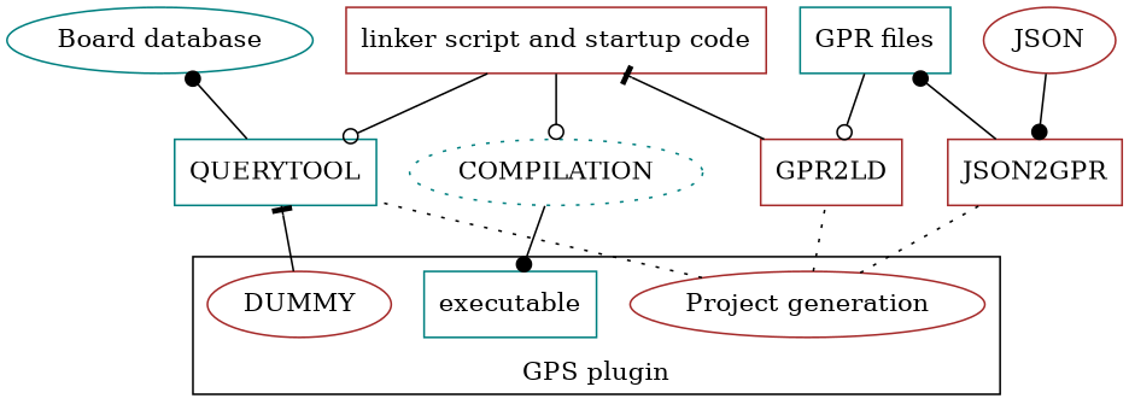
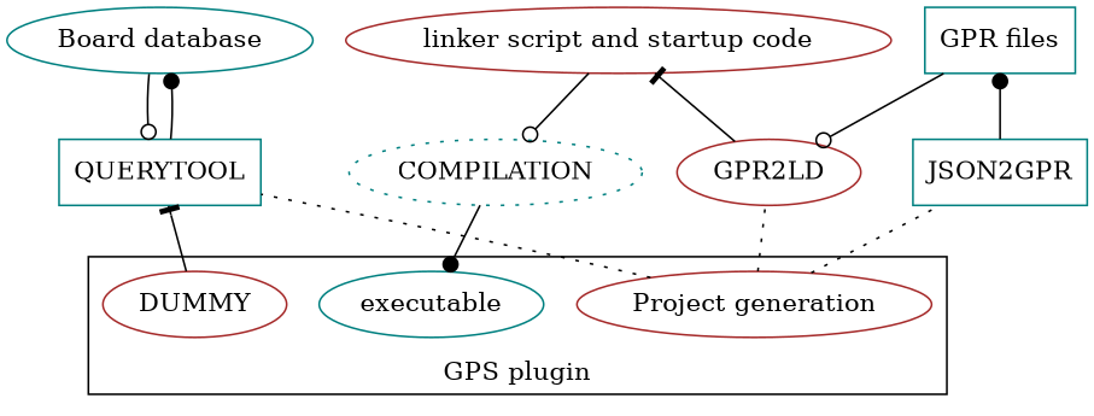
  digraph {
    compound=true
    node [color=teal]
    edge [arrowhead=dot]
    n1 [label="Board database"]
-   JSON [color=brown]
    n3 [label="GPR files" shape=box]
-   n4 [color=brown label="linker script and startup code" shape=box]
+   n4 [color=brown label="linker script and startup code"]
    QUERYTOOL [shape=box]
-   n6 [color=brown label=JSON2GPR shape=box]
-   GPR2LD [color=brown shape=box]
+   n6 [label=JSON2GPR shape=box]
+   GPR2LD [color=brown shape=ellipse]
    COMPILATION [style=dotted]
    n9 [color=brown label="Project generation" shape=ellipse]
-   executable [shape=box]
+   executable
    DUMMY [color=brown]
    subgraph sub_1 {
      rank=same
      n1
-     JSON
      n3
      n4
    }
    subgraph sub_2 {
      rank=same
      QUERYTOOL
      n6
      GPR2LD
      COMPILATION
    }
    subgraph sub_3 {
      QUERYTOOL
      n6
      GPR2LD
      n9
    }
    subgraph cluster_4 {
      label="GPS plugin"
      labelloc=b
      n9
      subgraph sub_5 {
        label="GPS plugin"
        labelloc=b
        rank=same
        executable
        DUMMY
      }
    }
-   n4 -> QUERYTOOL [arrowhead=odot]
-   JSON -> n6
+   n1 -> QUERYTOOL [arrowhead=odot]
    n3 -> GPR2LD [arrowhead=odot]
    n4 -> COMPILATION [arrowhead=odot]
    QUERYTOOL -> n1
    n6 -> n3
    GPR2LD -> n4 [arrowhead=tee]
    COMPILATION -> executable
    n9 -> QUERYTOOL [dir=none style=dotted weight=0 arrowhead=""]
    n9 -> n6 [dir=none style=dotted weight=0 arrowhead=""]
    n9 -> GPR2LD [dir=none style=dotted weight=0 arrowhead=""]
    DUMMY -> QUERYTOOL [arrowhead=tee weight=1]
  }
